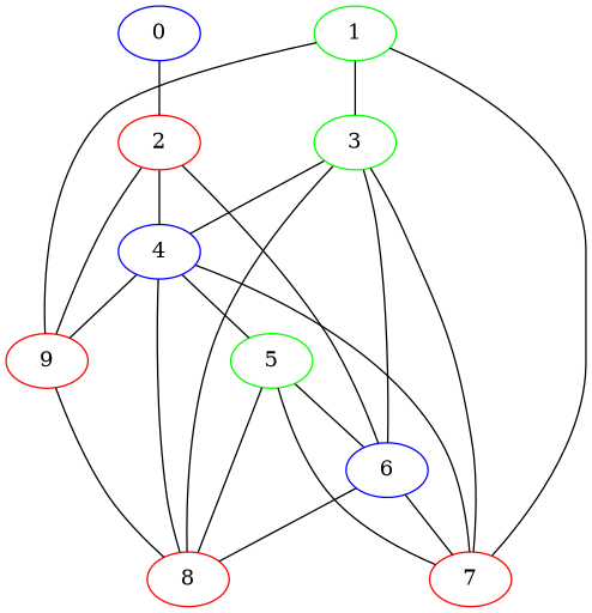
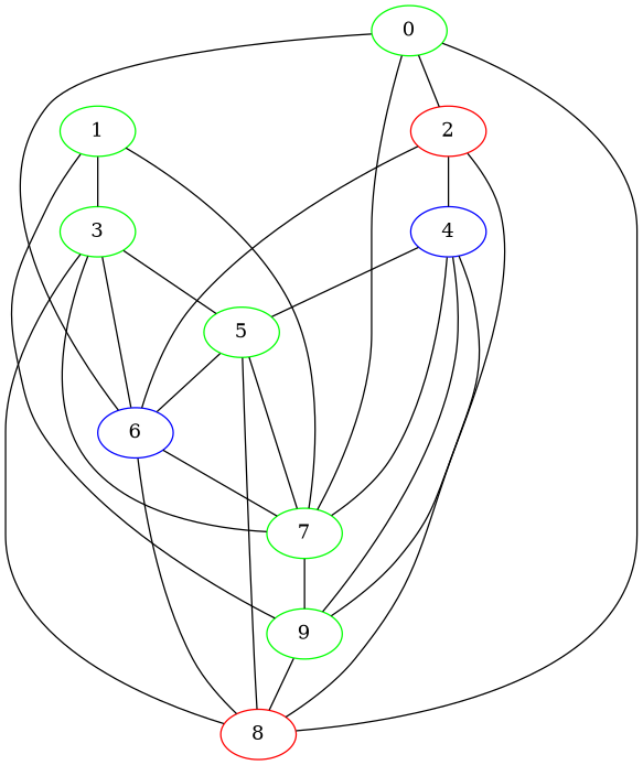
  graph {
    node [color=green]
    2 [color=red]
-   0 [color=blue]
+   0
    6 [color=blue]
-   7 [color=red]
+   7
    8 [color=red]
-   9 [color=red]
+   9
    4 [color=blue]
    1
    3
    5
    2 -- 6
    2 -- 9
    2 -- 4
    0 -- 2
+   0 -- 6
+   0 -- 7
+   0 -- 8
    6 -- 7
    6 -- 8
+   7 -- 9
    9 -- 8
    4 -- 7
    4 -- 8
    4 -- 9
    4 -- 5
    1 -- 7
    1 -- 9
    1 -- 3
    3 -- 6
    3 -- 7
    3 -- 8
-   3 -- 4
+   3 -- 5
    5 -- 6
    5 -- 7
    5 -- 8
  }
